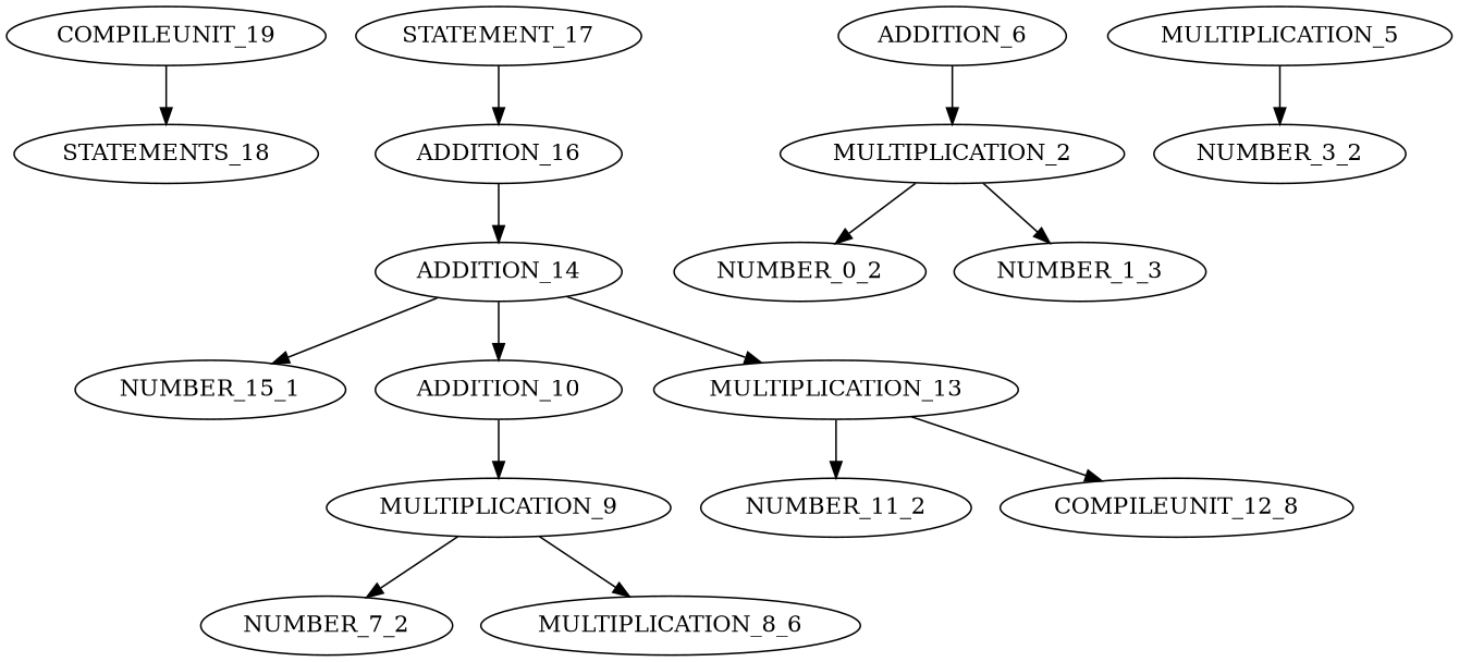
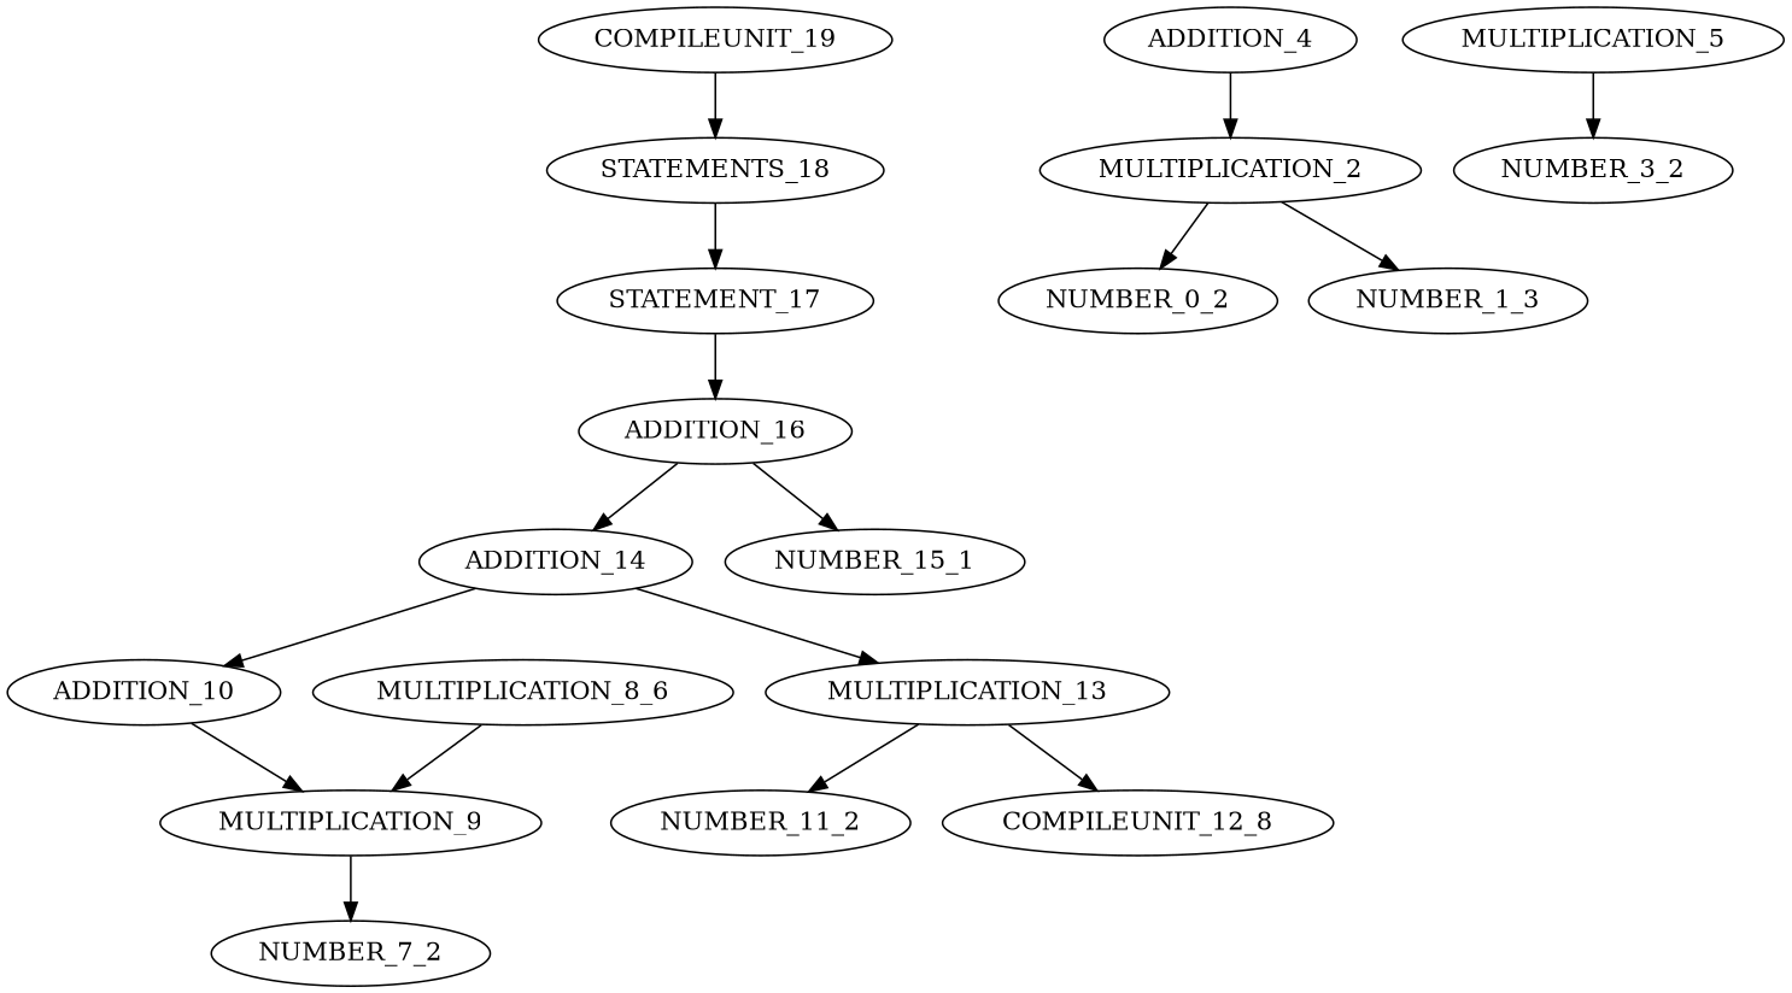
  digraph {
    COMPILEUNIT_19
    STATEMENTS_18
    STATEMENT_17
    ADDITION_16
    ADDITION_14
    NUMBER_15_1
    ADDITION_10
    MULTIPLICATION_13
    MULTIPLICATION_9
    NUMBER_11_2
    n11 [label=COMPILEUNIT_12_8]
-   ADDITION_6
+   ADDITION_6 [label=ADDITION_4]
    MULTIPLICATION_2
    NUMBER_7_2
    n15 [label=MULTIPLICATION_8_6]
    NUMBER_0_2
    NUMBER_1_3
    MULTIPLICATION_5
    NUMBER_3_2
    COMPILEUNIT_19 -> STATEMENTS_18
+   STATEMENTS_18 -> STATEMENT_17
    STATEMENT_17 -> ADDITION_16
    ADDITION_16 -> ADDITION_14
-   ADDITION_14 -> NUMBER_15_1
+   ADDITION_16 -> NUMBER_15_1
    ADDITION_14 -> ADDITION_10
    ADDITION_14 -> MULTIPLICATION_13
    ADDITION_10 -> MULTIPLICATION_9
    MULTIPLICATION_13 -> NUMBER_11_2
    MULTIPLICATION_13 -> n11
    MULTIPLICATION_9 -> NUMBER_7_2
-   MULTIPLICATION_9 -> n15
+   n15 -> MULTIPLICATION_9
    ADDITION_6 -> MULTIPLICATION_2
    MULTIPLICATION_2 -> NUMBER_0_2
    MULTIPLICATION_2 -> NUMBER_1_3
    MULTIPLICATION_5 -> NUMBER_3_2
  }
